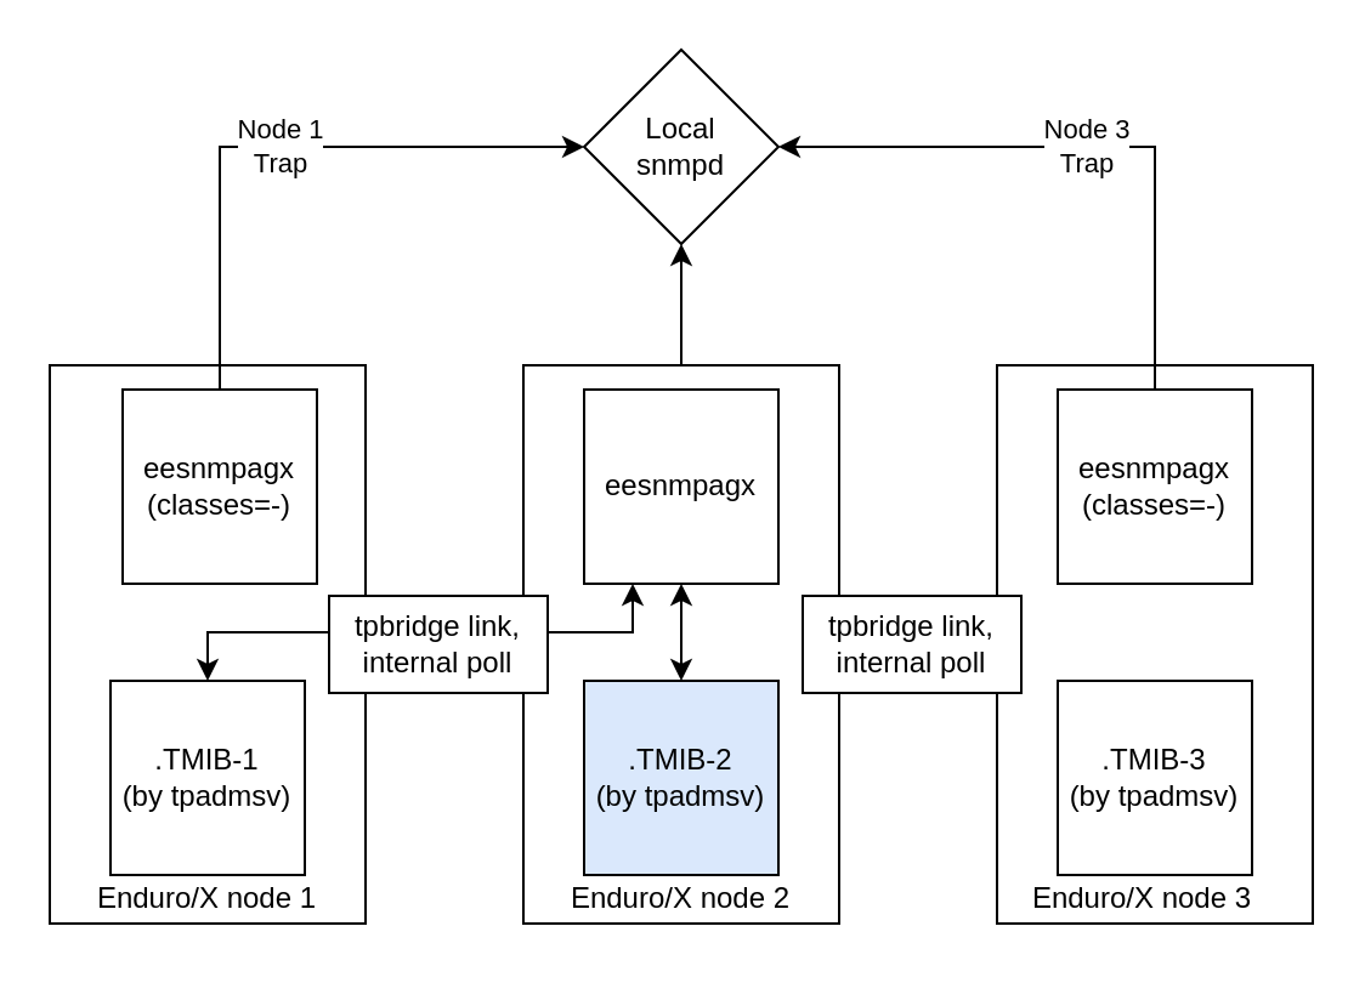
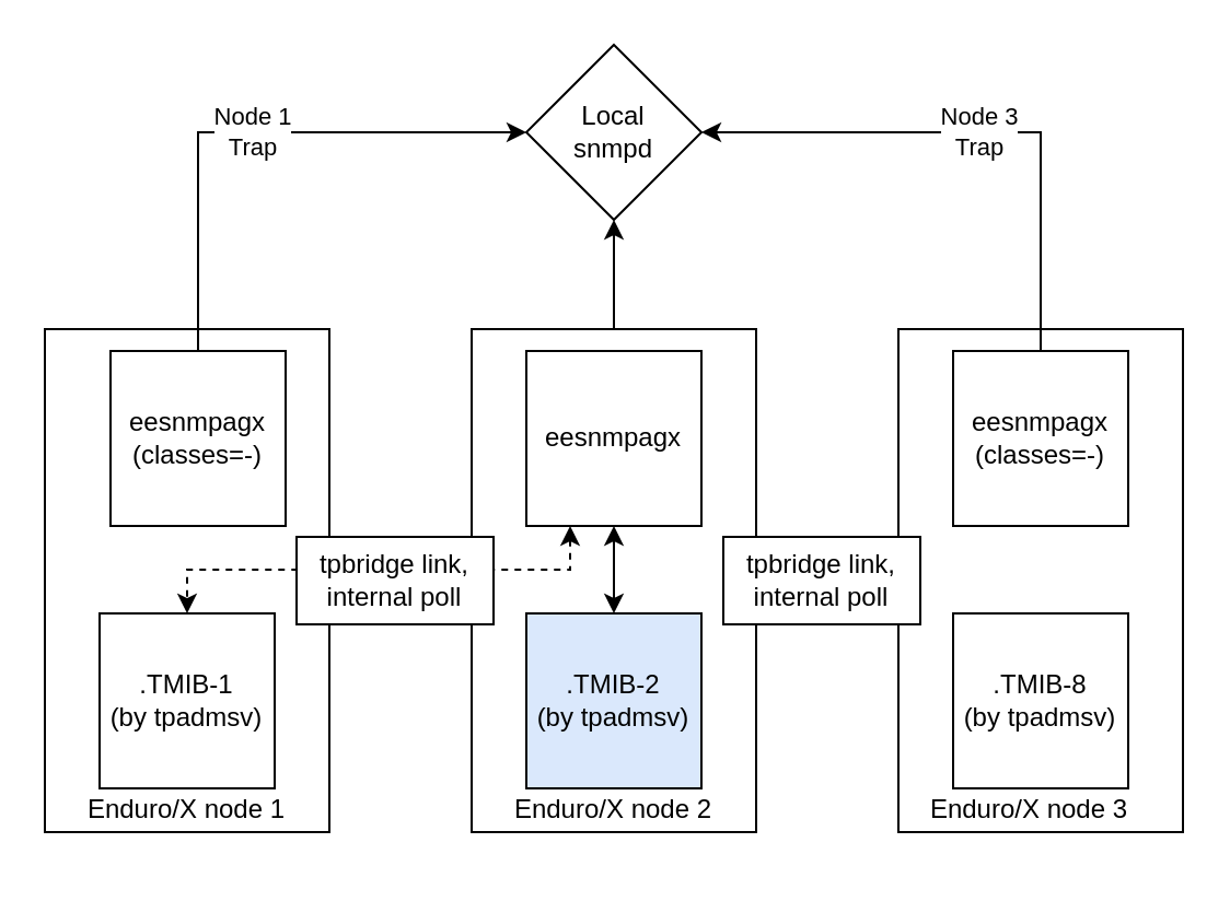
  <mxCell id="0" />
  <mxCell id="1" parent="0" />
  <mxCell id="2" value="" style="rounded=0;whiteSpace=wrap;html=1;" parent="1" vertex="1"><mxGeometry x="410" y="150" width="130" height="230" as="geometry" /></mxCell>
  <mxCell id="3" value="" style="rounded=0;whiteSpace=wrap;html=1;" parent="1" vertex="1"><mxGeometry x="20" y="150" width="130" height="230" as="geometry" /></mxCell>
  <mxCell id="4" value="" style="edgeStyle=orthogonalEdgeStyle;rounded=0;orthogonalLoop=1;jettySize=auto;html=1;" edge="1" parent="1" source="5" target="6"><mxGeometry relative="1" as="geometry" /></mxCell>
  <mxCell id="5" value="" style="rounded=0;whiteSpace=wrap;html=1;" parent="1" vertex="1"><mxGeometry x="215" y="150" width="130" height="230" as="geometry" /></mxCell>
  <mxCell id="6" value="Local&lt;br&gt;snmpd" style="rhombus;whiteSpace=wrap;html=1;aspect=fixed;" parent="1" vertex="1"><mxGeometry x="240" y="20" width="80" height="80" as="geometry" /></mxCell>
  <mxCell id="7" style="edgeStyle=orthogonalEdgeStyle;rounded=0;orthogonalLoop=1;jettySize=auto;html=1;exitX=0.5;exitY=1;exitDx=0;exitDy=0;entryX=0.5;entryY=0;entryDx=0;entryDy=0;startArrow=classic;startFill=1;" parent="1" source="9" target="10" edge="1"><mxGeometry relative="1" as="geometry" /></mxCell>
- <mxCell id="8" style="edgeStyle=orthogonalEdgeStyle;rounded=0;orthogonalLoop=1;jettySize=auto;html=1;exitX=0.25;exitY=1;exitDx=0;exitDy=0;startArrow=classic;startFill=1;" edge="1" parent="1" source="9" target="12"><mxGeometry relative="1" as="geometry"><Array as="points"><mxPoint x="260" y="260" /><mxPoint x="85" y="260" /></Array></mxGeometry></mxCell>
+ <mxCell id="8" style="edgeStyle=orthogonalEdgeStyle;rounded=0;orthogonalLoop=1;jettySize=auto;html=1;exitX=0.25;exitY=1;exitDx=0;exitDy=0;startArrow=classic;startFill=1;dashed=1;" edge="1" parent="1" source="9" target="12"><mxGeometry relative="1" as="geometry"><Array as="points"><mxPoint x="260" y="260" /><mxPoint x="85" y="260" /></Array></mxGeometry></mxCell>
  <mxCell id="9" value="eesnmpagx" style="whiteSpace=wrap;html=1;aspect=fixed;" parent="1" vertex="1"><mxGeometry x="240" y="160" width="80" height="80" as="geometry" /></mxCell>
  <mxCell id="10" value=".TMIB-2&lt;br&gt;(by tpadmsv)" style="whiteSpace=wrap;html=1;aspect=fixed;fillColor=#dae8fc;" parent="1" vertex="1"><mxGeometry x="240" y="280" width="80" height="80" as="geometry" /></mxCell>
- <mxCell id="11" value=".TMIB-3&lt;br&gt;(by tpadmsv)" style="whiteSpace=wrap;html=1;aspect=fixed;" parent="1" vertex="1"><mxGeometry x="435" y="280" width="80" height="80" as="geometry" /></mxCell>
+ <mxCell id="11" value=".TMIB-8&lt;br&gt;(by tpadmsv)" style="whiteSpace=wrap;html=1;aspect=fixed;" parent="1" vertex="1"><mxGeometry x="435" y="280" width="80" height="80" as="geometry" /></mxCell>
  <mxCell id="12" value=".TMIB-1&lt;br&gt;(by tpadmsv)" style="whiteSpace=wrap;html=1;aspect=fixed;" parent="1" vertex="1"><mxGeometry x="45" y="280" width="80" height="80" as="geometry" /></mxCell>
  <mxCell id="13" value="tpbridge link,&lt;br&gt;internal poll" style="rounded=0;whiteSpace=wrap;html=1;" parent="1" vertex="1"><mxGeometry x="330" y="245" width="90" height="40" as="geometry" /></mxCell>
  <mxCell id="14" value="tpbridge link,&lt;br&gt;internal poll" style="rounded=0;whiteSpace=wrap;html=1;" parent="1" vertex="1"><mxGeometry x="135" y="245" width="90" height="40" as="geometry" /></mxCell>
  <mxCell id="15" value="Enduro/X node 1" style="text;html=1;strokeColor=none;fillColor=none;align=center;verticalAlign=middle;whiteSpace=wrap;rounded=0;" parent="1" vertex="1"><mxGeometry x="35" y="355" width="100" height="30" as="geometry" /></mxCell>
  <mxCell id="16" value="Enduro/X node 2" style="text;html=1;strokeColor=none;fillColor=none;align=center;verticalAlign=middle;whiteSpace=wrap;rounded=0;" parent="1" vertex="1"><mxGeometry x="230" y="350" width="100" height="40" as="geometry" /></mxCell>
  <mxCell id="17" value="Enduro/X node 3" style="text;html=1;strokeColor=none;fillColor=none;align=center;verticalAlign=middle;whiteSpace=wrap;rounded=0;" parent="1" vertex="1"><mxGeometry x="420" y="350" width="100" height="40" as="geometry" /></mxCell>
  <mxCell id="18" value="Node 1&lt;br&gt;Trap" style="edgeStyle=orthogonalEdgeStyle;rounded=0;orthogonalLoop=1;jettySize=auto;html=1;exitX=0.5;exitY=0;exitDx=0;exitDy=0;entryX=0;entryY=0.5;entryDx=0;entryDy=0;" edge="1" parent="1" source="19" target="6"><mxGeometry relative="1" as="geometry" /></mxCell>
  <mxCell id="19" value="eesnmpagx&lt;br&gt;(classes=-)" style="whiteSpace=wrap;html=1;aspect=fixed;" vertex="1" parent="1"><mxGeometry x="50" y="160" width="80" height="80" as="geometry" /></mxCell>
  <mxCell id="20" value="Node 3&lt;br&gt;Trap" style="edgeStyle=orthogonalEdgeStyle;rounded=0;orthogonalLoop=1;jettySize=auto;html=1;exitX=0.5;exitY=0;exitDx=0;exitDy=0;entryX=1;entryY=0.5;entryDx=0;entryDy=0;" edge="1" parent="1" source="21" target="6"><mxGeometry relative="1" as="geometry" /></mxCell>
  <mxCell id="21" value="eesnmpagx&lt;br&gt;(classes=-)" style="whiteSpace=wrap;html=1;aspect=fixed;" vertex="1" parent="1"><mxGeometry x="435" y="160" width="80" height="80" as="geometry" /></mxCell>
  <mxCell id="22" style="edgeStyle=orthogonalEdgeStyle;rounded=0;orthogonalLoop=1;jettySize=auto;html=1;exitX=0.5;exitY=1;exitDx=0;exitDy=0;" edge="1" parent="1" source="14" target="14"><mxGeometry relative="1" as="geometry" /></mxCell>
